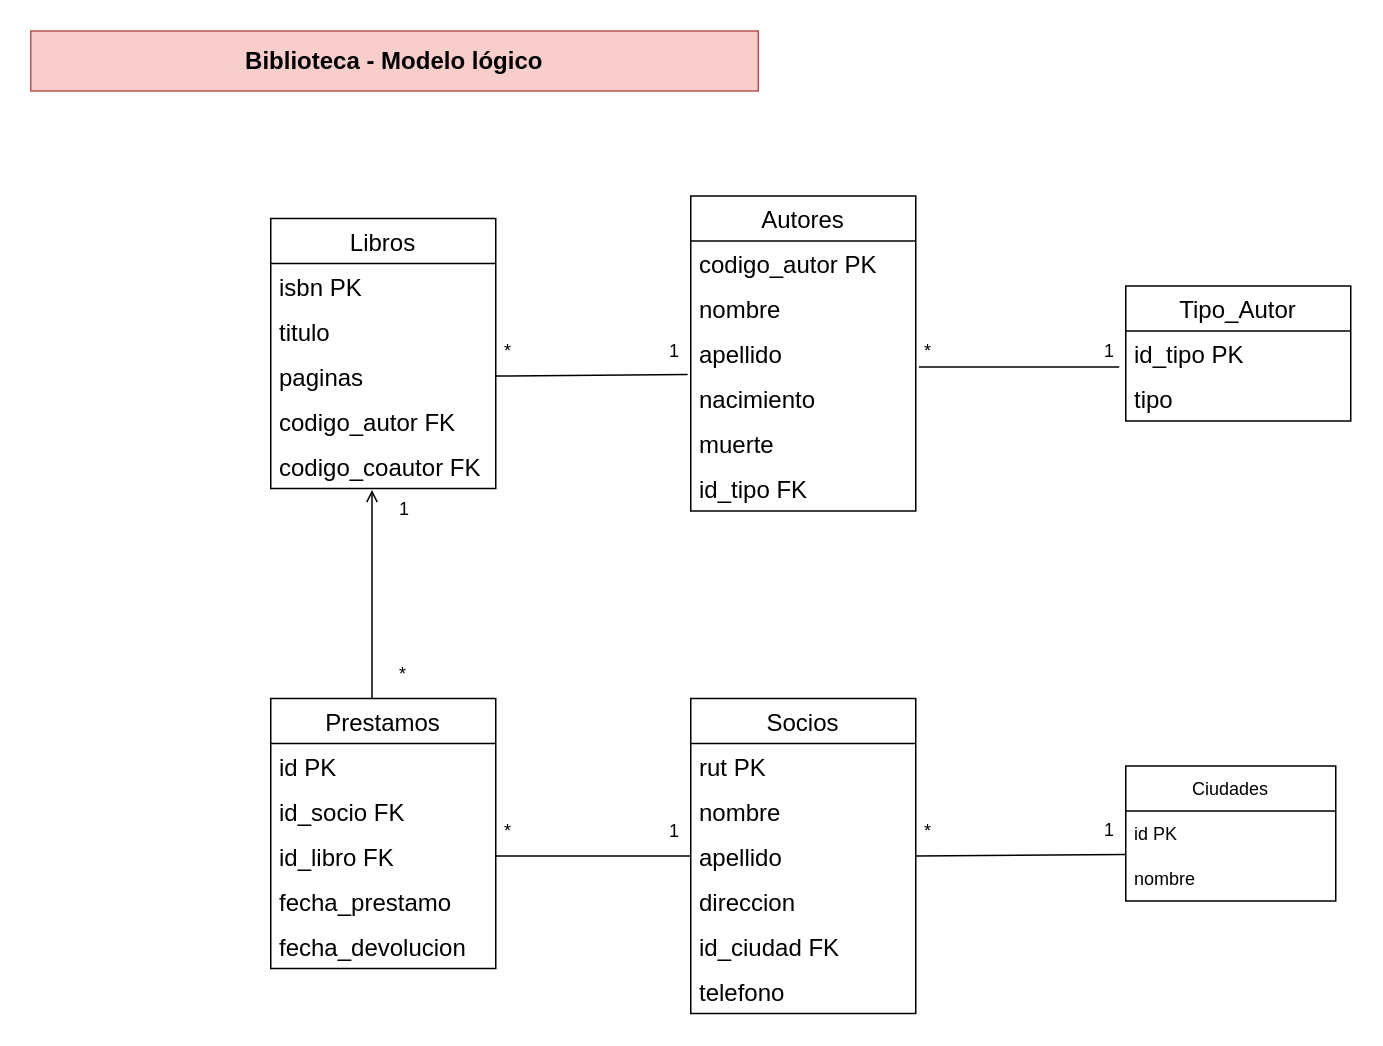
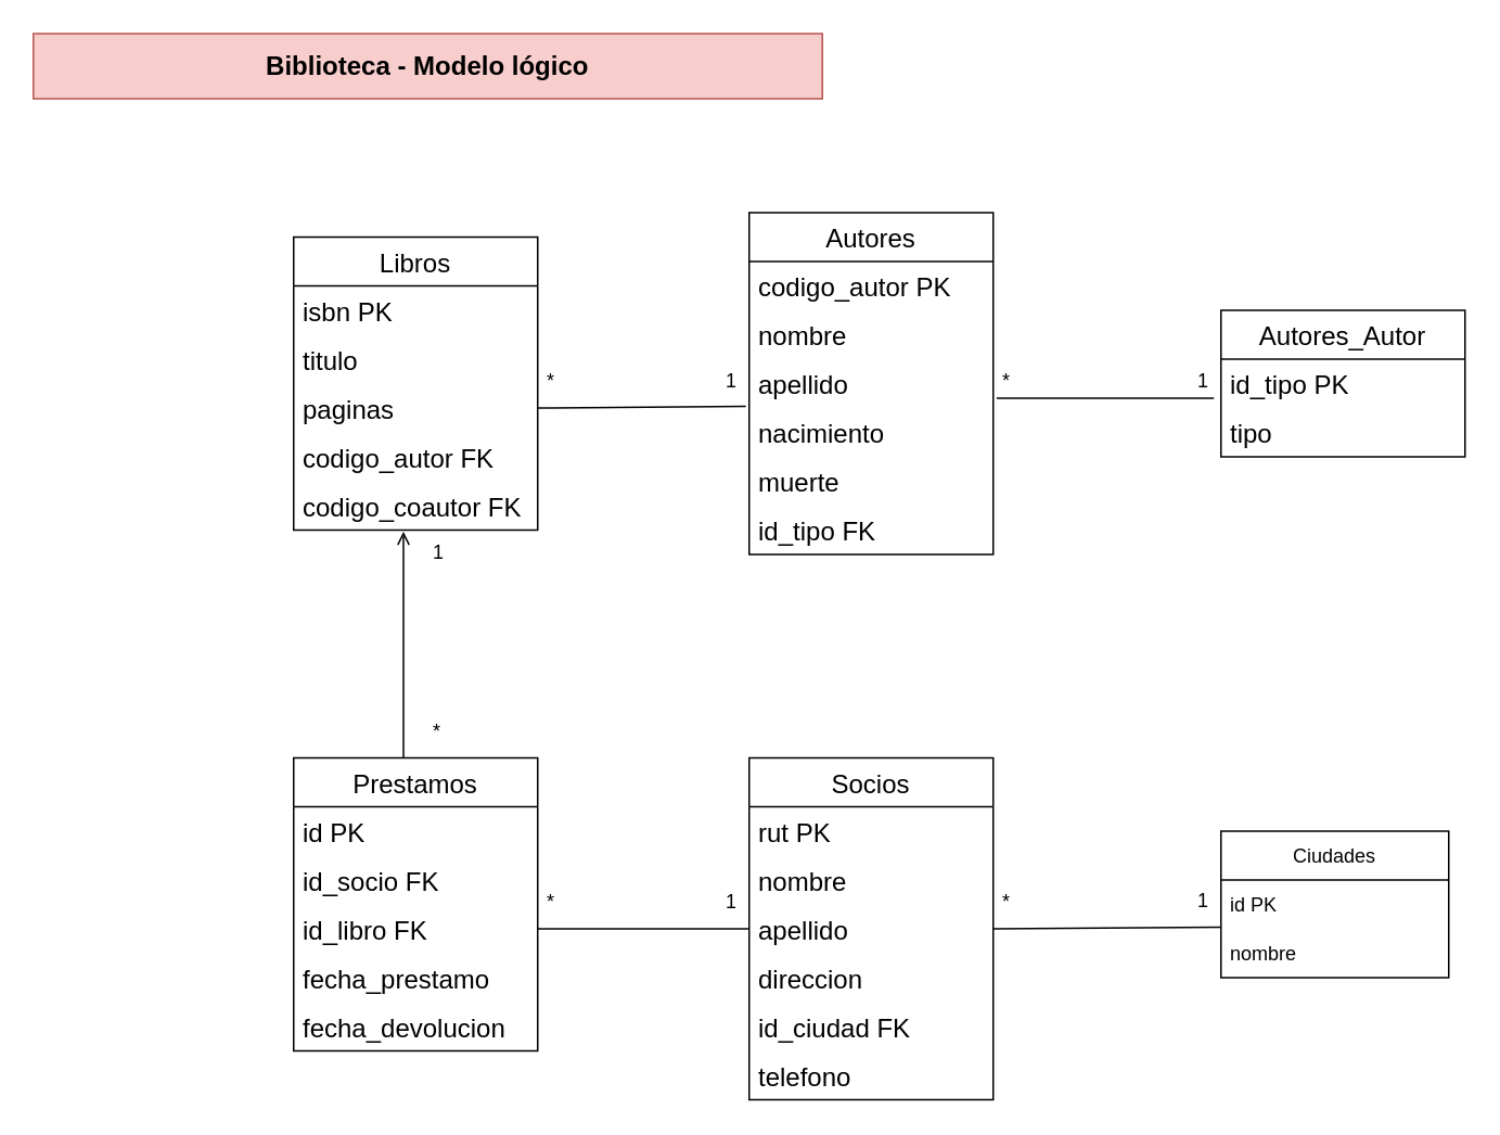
  <mxCell id="0" />
  <mxCell id="1" parent="0" />
  <mxCell id="2" value="Biblioteca - Modelo lógico" style="text;html=1;strokeColor=#b85450;fillColor=#f8cecc;align=center;verticalAlign=middle;whiteSpace=wrap;rounded=0;fontStyle=1;fontSize=16;labelPosition=center;verticalLabelPosition=middle;labelBackgroundColor=none;" parent="1" vertex="1"><mxGeometry x="20" y="20" width="485" height="40" as="geometry" /></mxCell>
  <mxCell id="3" value="Libros" style="swimlane;fontStyle=0;childLayout=stackLayout;horizontal=1;startSize=30;horizontalStack=0;resizeParent=1;resizeParentMax=0;resizeLast=0;collapsible=1;marginBottom=0;labelBackgroundColor=none;fontSize=16;" parent="1" vertex="1"><mxGeometry x="180" y="145" width="150" height="180" as="geometry"><mxRectangle x="250" y="200" width="80" height="30" as="alternateBounds" /></mxGeometry></mxCell>
  <mxCell id="4" value="isbn PK" style="text;strokeColor=none;fillColor=none;align=left;verticalAlign=middle;spacingLeft=4;spacingRight=4;overflow=hidden;points=[[0,0.5],[1,0.5]];portConstraint=eastwest;rotatable=0;labelBackgroundColor=none;fontSize=16;" parent="3" vertex="1"><mxGeometry y="30" width="150" height="30" as="geometry" /></mxCell>
  <mxCell id="5" value="titulo" style="text;strokeColor=none;fillColor=none;align=left;verticalAlign=middle;spacingLeft=4;spacingRight=4;overflow=hidden;points=[[0,0.5],[1,0.5]];portConstraint=eastwest;rotatable=0;labelBackgroundColor=none;fontSize=16;" parent="3" vertex="1"><mxGeometry y="60" width="150" height="30" as="geometry" /></mxCell>
  <mxCell id="6" value="paginas" style="text;strokeColor=none;fillColor=none;align=left;verticalAlign=middle;spacingLeft=4;spacingRight=4;overflow=hidden;points=[[0,0.5],[1,0.5]];portConstraint=eastwest;rotatable=0;labelBackgroundColor=none;fontSize=16;" parent="3" vertex="1"><mxGeometry y="90" width="150" height="30" as="geometry" /></mxCell>
  <mxCell id="7" value="codigo_autor FK" style="text;strokeColor=none;fillColor=none;align=left;verticalAlign=middle;spacingLeft=4;spacingRight=4;overflow=hidden;points=[[0,0.5],[1,0.5]];portConstraint=eastwest;rotatable=0;labelBackgroundColor=none;fontSize=16;" parent="3" vertex="1"><mxGeometry y="120" width="150" height="30" as="geometry" /></mxCell>
  <mxCell id="8" value="codigo_coautor FK" style="text;strokeColor=none;fillColor=none;align=left;verticalAlign=middle;spacingLeft=4;spacingRight=4;overflow=hidden;points=[[0,0.5],[1,0.5]];portConstraint=eastwest;rotatable=0;labelBackgroundColor=none;fontSize=16;" parent="3" vertex="1"><mxGeometry y="150" width="150" height="30" as="geometry" /></mxCell>
  <mxCell id="9" value="Autores" style="swimlane;fontStyle=0;childLayout=stackLayout;horizontal=1;startSize=30;horizontalStack=0;resizeParent=1;resizeParentMax=0;resizeLast=0;collapsible=1;marginBottom=0;labelBackgroundColor=none;fontSize=16;" parent="1" vertex="1"><mxGeometry x="460" y="130" width="150" height="210" as="geometry" /></mxCell>
  <mxCell id="10" value="codigo_autor PK" style="text;strokeColor=none;fillColor=none;align=left;verticalAlign=middle;spacingLeft=4;spacingRight=4;overflow=hidden;points=[[0,0.5],[1,0.5]];portConstraint=eastwest;rotatable=0;labelBackgroundColor=none;fontSize=16;" parent="9" vertex="1"><mxGeometry y="30" width="150" height="30" as="geometry" /></mxCell>
  <mxCell id="11" value="nombre" style="text;strokeColor=none;fillColor=none;align=left;verticalAlign=middle;spacingLeft=4;spacingRight=4;overflow=hidden;points=[[0,0.5],[1,0.5]];portConstraint=eastwest;rotatable=0;labelBackgroundColor=none;fontSize=16;" parent="9" vertex="1"><mxGeometry y="60" width="150" height="30" as="geometry" /></mxCell>
  <mxCell id="12" value="apellido" style="text;strokeColor=none;fillColor=none;align=left;verticalAlign=middle;spacingLeft=4;spacingRight=4;overflow=hidden;points=[[0,0.5],[1,0.5]];portConstraint=eastwest;rotatable=0;labelBackgroundColor=none;fontSize=16;" parent="9" vertex="1"><mxGeometry y="90" width="150" height="30" as="geometry" /></mxCell>
  <mxCell id="13" value="nacimiento" style="text;strokeColor=none;fillColor=none;align=left;verticalAlign=middle;spacingLeft=4;spacingRight=4;overflow=hidden;points=[[0,0.5],[1,0.5]];portConstraint=eastwest;rotatable=0;labelBackgroundColor=none;fontSize=16;" parent="9" vertex="1"><mxGeometry y="120" width="150" height="30" as="geometry" /></mxCell>
  <mxCell id="14" value="muerte" style="text;strokeColor=none;fillColor=none;align=left;verticalAlign=middle;spacingLeft=4;spacingRight=4;overflow=hidden;points=[[0,0.5],[1,0.5]];portConstraint=eastwest;rotatable=0;labelBackgroundColor=none;fontSize=16;" parent="9" vertex="1"><mxGeometry y="150" width="150" height="30" as="geometry" /></mxCell>
  <mxCell id="15" value="id_tipo FK" style="text;strokeColor=none;fillColor=none;align=left;verticalAlign=middle;spacingLeft=4;spacingRight=4;overflow=hidden;points=[[0,0.5],[1,0.5]];portConstraint=eastwest;rotatable=0;labelBackgroundColor=none;fontSize=16;" parent="9" vertex="1"><mxGeometry y="180" width="150" height="30" as="geometry" /></mxCell>
- <mxCell id="16" value="Tipo_Autor" style="swimlane;fontStyle=0;childLayout=stackLayout;horizontal=1;startSize=30;horizontalStack=0;resizeParent=1;resizeParentMax=0;resizeLast=0;collapsible=1;marginBottom=0;labelBackgroundColor=none;fontSize=16;" parent="1" vertex="1"><mxGeometry x="750" y="190" width="150" height="90" as="geometry" /></mxCell>
+ <mxCell id="16" value="Autores_Autor" style="swimlane;fontStyle=0;childLayout=stackLayout;horizontal=1;startSize=30;horizontalStack=0;resizeParent=1;resizeParentMax=0;resizeLast=0;collapsible=1;marginBottom=0;labelBackgroundColor=none;fontSize=16;" parent="1" vertex="1"><mxGeometry x="750" y="190" width="150" height="90" as="geometry" /></mxCell>
  <mxCell id="17" value="id_tipo PK" style="text;strokeColor=none;fillColor=none;align=left;verticalAlign=middle;spacingLeft=4;spacingRight=4;overflow=hidden;points=[[0,0.5],[1,0.5]];portConstraint=eastwest;rotatable=0;labelBackgroundColor=none;fontSize=16;" parent="16" vertex="1"><mxGeometry y="30" width="150" height="30" as="geometry" /></mxCell>
  <mxCell id="18" value="tipo" style="text;strokeColor=none;fillColor=none;align=left;verticalAlign=middle;spacingLeft=4;spacingRight=4;overflow=hidden;points=[[0,0.5],[1,0.5]];portConstraint=eastwest;rotatable=0;labelBackgroundColor=none;fontSize=16;" parent="16" vertex="1"><mxGeometry y="60" width="150" height="30" as="geometry" /></mxCell>
  <mxCell id="19" value="Socios" style="swimlane;fontStyle=0;childLayout=stackLayout;horizontal=1;startSize=30;horizontalStack=0;resizeParent=1;resizeParentMax=0;resizeLast=0;collapsible=1;marginBottom=0;labelBackgroundColor=none;fontSize=16;" parent="1" vertex="1"><mxGeometry x="460" y="465" width="150" height="210" as="geometry" /></mxCell>
  <mxCell id="20" value="rut PK" style="text;strokeColor=none;fillColor=none;align=left;verticalAlign=middle;spacingLeft=4;spacingRight=4;overflow=hidden;points=[[0,0.5],[1,0.5]];portConstraint=eastwest;rotatable=0;labelBackgroundColor=none;fontSize=16;" parent="19" vertex="1"><mxGeometry y="30" width="150" height="30" as="geometry" /></mxCell>
  <mxCell id="21" value="nombre" style="text;strokeColor=none;fillColor=none;align=left;verticalAlign=middle;spacingLeft=4;spacingRight=4;overflow=hidden;points=[[0,0.5],[1,0.5]];portConstraint=eastwest;rotatable=0;labelBackgroundColor=none;fontSize=16;" parent="19" vertex="1"><mxGeometry y="60" width="150" height="30" as="geometry" /></mxCell>
  <mxCell id="22" value="apellido" style="text;strokeColor=none;fillColor=none;align=left;verticalAlign=middle;spacingLeft=4;spacingRight=4;overflow=hidden;points=[[0,0.5],[1,0.5]];portConstraint=eastwest;rotatable=0;labelBackgroundColor=none;fontSize=16;" parent="19" vertex="1"><mxGeometry y="90" width="150" height="30" as="geometry" /></mxCell>
  <mxCell id="23" value="direccion" style="text;strokeColor=none;fillColor=none;align=left;verticalAlign=middle;spacingLeft=4;spacingRight=4;overflow=hidden;points=[[0,0.5],[1,0.5]];portConstraint=eastwest;rotatable=0;labelBackgroundColor=none;fontSize=16;" parent="19" vertex="1"><mxGeometry y="120" width="150" height="30" as="geometry" /></mxCell>
  <mxCell id="24" value="id_ciudad FK" style="text;strokeColor=none;fillColor=none;align=left;verticalAlign=middle;spacingLeft=4;spacingRight=4;overflow=hidden;points=[[0,0.5],[1,0.5]];portConstraint=eastwest;rotatable=0;labelBackgroundColor=none;fontSize=16;" vertex="1" parent="19"><mxGeometry y="150" width="150" height="30" as="geometry" /></mxCell>
  <mxCell id="25" value="telefono" style="text;strokeColor=none;fillColor=none;align=left;verticalAlign=middle;spacingLeft=4;spacingRight=4;overflow=hidden;points=[[0,0.5],[1,0.5]];portConstraint=eastwest;rotatable=0;labelBackgroundColor=none;fontSize=16;" parent="19" vertex="1"><mxGeometry y="180" width="150" height="30" as="geometry" /></mxCell>
  <mxCell id="26" value="Prestamos" style="swimlane;fontStyle=0;childLayout=stackLayout;horizontal=1;startSize=30;horizontalStack=0;resizeParent=1;resizeParentMax=0;resizeLast=0;collapsible=1;marginBottom=0;labelBackgroundColor=none;fontSize=16;" parent="1" vertex="1"><mxGeometry x="180" y="465" width="150" height="180" as="geometry" /></mxCell>
  <mxCell id="27" value="id PK" style="text;strokeColor=none;fillColor=none;align=left;verticalAlign=middle;spacingLeft=4;spacingRight=4;overflow=hidden;points=[[0,0.5],[1,0.5]];portConstraint=eastwest;rotatable=0;labelBackgroundColor=none;fontSize=16;" parent="26" vertex="1"><mxGeometry y="30" width="150" height="30" as="geometry" /></mxCell>
  <mxCell id="28" value="id_socio FK" style="text;strokeColor=none;fillColor=none;align=left;verticalAlign=middle;spacingLeft=4;spacingRight=4;overflow=hidden;points=[[0,0.5],[1,0.5]];portConstraint=eastwest;rotatable=0;labelBackgroundColor=none;fontSize=16;" parent="26" vertex="1"><mxGeometry y="60" width="150" height="30" as="geometry" /></mxCell>
  <mxCell id="29" value="id_libro FK" style="text;strokeColor=none;fillColor=none;align=left;verticalAlign=middle;spacingLeft=4;spacingRight=4;overflow=hidden;points=[[0,0.5],[1,0.5]];portConstraint=eastwest;rotatable=0;labelBackgroundColor=none;fontSize=16;" parent="26" vertex="1"><mxGeometry y="90" width="150" height="30" as="geometry" /></mxCell>
  <mxCell id="30" value="fecha_prestamo" style="text;strokeColor=none;fillColor=none;align=left;verticalAlign=middle;spacingLeft=4;spacingRight=4;overflow=hidden;points=[[0,0.5],[1,0.5]];portConstraint=eastwest;rotatable=0;labelBackgroundColor=none;fontSize=16;" parent="26" vertex="1"><mxGeometry y="120" width="150" height="30" as="geometry" /></mxCell>
  <mxCell id="31" value="fecha_devolucion" style="text;strokeColor=none;fillColor=none;align=left;verticalAlign=middle;spacingLeft=4;spacingRight=4;overflow=hidden;points=[[0,0.5],[1,0.5]];portConstraint=eastwest;rotatable=0;labelBackgroundColor=none;fontSize=16;" parent="26" vertex="1"><mxGeometry y="150" width="150" height="30" as="geometry" /></mxCell>
  <mxCell id="32" value="" style="endArrow=none;html=1;fontSize=16;exitX=1;exitY=0.5;exitDx=0;exitDy=0;entryX=-0.014;entryY=-0.033;entryDx=0;entryDy=0;entryPerimeter=0;" parent="1" source="6" target="13" edge="1"><mxGeometry width="50" height="50" relative="1" as="geometry"><mxPoint x="580" y="405" as="sourcePoint" /><mxPoint x="440" y="325" as="targetPoint" /></mxGeometry></mxCell>
  <mxCell id="33" value="" style="endArrow=none;html=1;fontSize=16;entryX=-0.029;entryY=0.8;entryDx=0;entryDy=0;entryPerimeter=0;exitX=1.014;exitY=0.8;exitDx=0;exitDy=0;exitPerimeter=0;" parent="1" source="12" target="17" edge="1"><mxGeometry width="50" height="50" relative="1" as="geometry"><mxPoint x="580" y="405" as="sourcePoint" /><mxPoint x="630" y="355" as="targetPoint" /></mxGeometry></mxCell>
  <mxCell id="34" value="" style="endArrow=open;html=1;fontSize=16;entryX=0.45;entryY=1.033;entryDx=0;entryDy=0;entryPerimeter=0;exitX=0.45;exitY=0;exitDx=0;exitDy=0;exitPerimeter=0;" parent="1" source="26" target="8" edge="1"><mxGeometry width="50" height="50" relative="1" as="geometry"><mxPoint x="580" y="405" as="sourcePoint" /><mxPoint x="630" y="355" as="targetPoint" /></mxGeometry></mxCell>
  <mxCell id="35" value="" style="endArrow=none;html=1;fontSize=16;exitX=1;exitY=0.5;exitDx=0;exitDy=0;entryX=0;entryY=0.5;entryDx=0;entryDy=0;" parent="1" source="29" target="22" edge="1"><mxGeometry width="50" height="50" relative="1" as="geometry"><mxPoint x="580" y="405" as="sourcePoint" /><mxPoint x="630" y="355" as="targetPoint" /></mxGeometry></mxCell>
  <mxCell id="36" value="*" style="text;strokeColor=none;fillColor=none;spacingLeft=4;spacingRight=4;overflow=hidden;rotatable=0;points=[[0,0.5],[1,0.5]];portConstraint=eastwest;fontSize=12;labelBackgroundColor=none;" parent="1" vertex="1"><mxGeometry x="330" y="220" width="20" height="30" as="geometry" /></mxCell>
  <mxCell id="37" value="1" style="text;strokeColor=none;fillColor=none;spacingLeft=4;spacingRight=4;overflow=hidden;rotatable=0;points=[[0,0.5],[1,0.5]];portConstraint=eastwest;fontSize=12;labelBackgroundColor=none;" parent="1" vertex="1"><mxGeometry x="440" y="220" width="20" height="30" as="geometry" /></mxCell>
  <mxCell id="38" value="*" style="text;strokeColor=none;fillColor=none;spacingLeft=4;spacingRight=4;overflow=hidden;rotatable=0;points=[[0,0.5],[1,0.5]];portConstraint=eastwest;fontSize=12;labelBackgroundColor=none;" parent="1" vertex="1"><mxGeometry x="610" y="220" width="20" height="30" as="geometry" /></mxCell>
  <mxCell id="39" value="1" style="text;strokeColor=none;fillColor=none;spacingLeft=4;spacingRight=4;overflow=hidden;rotatable=0;points=[[0,0.5],[1,0.5]];portConstraint=eastwest;fontSize=12;labelBackgroundColor=none;" parent="1" vertex="1"><mxGeometry x="730" y="220" width="20" height="30" as="geometry" /></mxCell>
  <mxCell id="40" value="1" style="text;strokeColor=none;fillColor=none;spacingLeft=4;spacingRight=4;overflow=hidden;rotatable=0;points=[[0,0.5],[1,0.5]];portConstraint=eastwest;fontSize=12;labelBackgroundColor=none;" parent="1" vertex="1"><mxGeometry x="260" y="325" width="20" height="30" as="geometry" /></mxCell>
  <mxCell id="41" value="1" style="text;strokeColor=none;fillColor=none;spacingLeft=4;spacingRight=4;overflow=hidden;rotatable=0;points=[[0,0.5],[1,0.5]];portConstraint=eastwest;fontSize=12;labelBackgroundColor=none;" parent="1" vertex="1"><mxGeometry x="440" y="540" width="20" height="30" as="geometry" /></mxCell>
  <mxCell id="42" value="*" style="text;strokeColor=none;fillColor=none;spacingLeft=4;spacingRight=4;overflow=hidden;rotatable=0;points=[[0,0.5],[1,0.5]];portConstraint=eastwest;fontSize=12;labelBackgroundColor=none;" parent="1" vertex="1"><mxGeometry x="260" y="435" width="20" height="30" as="geometry" /></mxCell>
  <mxCell id="43" value="*" style="text;strokeColor=none;fillColor=none;spacingLeft=4;spacingRight=4;overflow=hidden;rotatable=0;points=[[0,0.5],[1,0.5]];portConstraint=eastwest;fontSize=12;labelBackgroundColor=none;" parent="1" vertex="1"><mxGeometry x="330" y="540" width="20" height="30" as="geometry" /></mxCell>
  <mxCell id="44" value="Ciudades" style="swimlane;fontStyle=0;childLayout=stackLayout;horizontal=1;startSize=30;horizontalStack=0;resizeParent=1;resizeParentMax=0;resizeLast=0;collapsible=1;marginBottom=0;" vertex="1" parent="1"><mxGeometry x="750" y="510" width="140" height="90" as="geometry" /></mxCell>
  <mxCell id="45" value="id PK" style="text;strokeColor=none;fillColor=none;align=left;verticalAlign=middle;spacingLeft=4;spacingRight=4;overflow=hidden;points=[[0,0.5],[1,0.5]];portConstraint=eastwest;rotatable=0;" vertex="1" parent="44"><mxGeometry y="30" width="140" height="30" as="geometry" /></mxCell>
  <mxCell id="46" value="nombre" style="text;strokeColor=none;fillColor=none;align=left;verticalAlign=middle;spacingLeft=4;spacingRight=4;overflow=hidden;points=[[0,0.5],[1,0.5]];portConstraint=eastwest;rotatable=0;" vertex="1" parent="44"><mxGeometry y="60" width="140" height="30" as="geometry" /></mxCell>
  <mxCell id="47" value="" style="endArrow=none;html=1;fontSize=16;exitX=1;exitY=0.5;exitDx=0;exitDy=0;entryX=0;entryY=0.5;entryDx=0;entryDy=0;" edge="1" parent="1" source="22"><mxGeometry width="50" height="50" relative="1" as="geometry"><mxPoint x="620" y="569" as="sourcePoint" /><mxPoint x="750" y="569" as="targetPoint" /></mxGeometry></mxCell>
  <mxCell id="48" value="1" style="text;strokeColor=none;fillColor=none;spacingLeft=4;spacingRight=4;overflow=hidden;rotatable=0;points=[[0,0.5],[1,0.5]];portConstraint=eastwest;fontSize=12;labelBackgroundColor=none;" vertex="1" parent="1"><mxGeometry x="730" y="539" width="20" height="30" as="geometry" /></mxCell>
  <mxCell id="49" value="*" style="text;strokeColor=none;fillColor=none;spacingLeft=4;spacingRight=4;overflow=hidden;rotatable=0;points=[[0,0.5],[1,0.5]];portConstraint=eastwest;fontSize=12;labelBackgroundColor=none;" vertex="1" parent="1"><mxGeometry x="610" y="540" width="20" height="30" as="geometry" /></mxCell>
